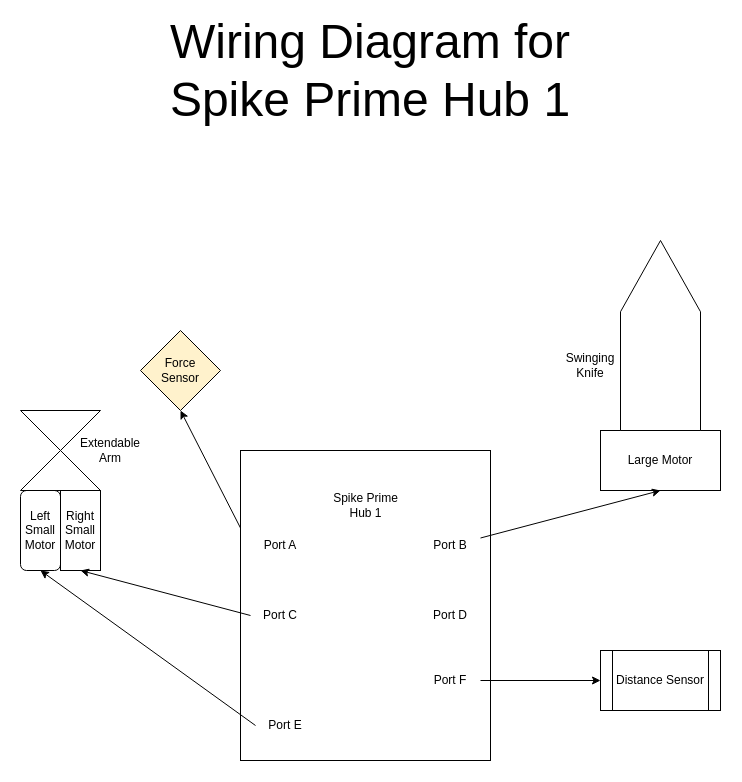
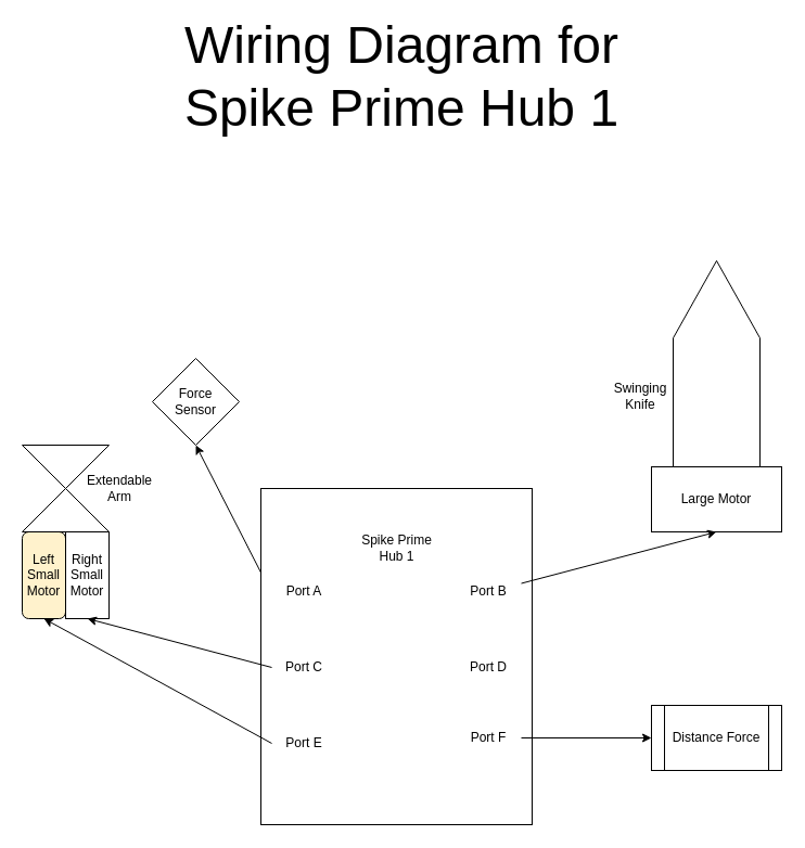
  <mxCell id="0" />
  <mxCell id="1" parent="0" />
  <mxCell id="2" value="" style="rounded=0;whiteSpace=wrap;html=1;" vertex="1" parent="1"><mxGeometry x="240" y="450" width="250" height="310" as="geometry" /></mxCell>
  <mxCell id="3" value="Spike Prime Hub 1" style="text;html=1;strokeColor=none;fillColor=none;align=center;verticalAlign=middle;whiteSpace=wrap;rounded=0;" vertex="1" parent="1"><mxGeometry x="323" y="490" width="85" height="30" as="geometry" /></mxCell>
  <mxCell id="4" value="Port A" style="text;html=1;strokeColor=none;fillColor=none;align=center;verticalAlign=middle;whiteSpace=wrap;rounded=0;" vertex="1" parent="1"><mxGeometry x="250" y="530" width="60" height="30" as="geometry" /></mxCell>
  <mxCell id="5" value="Port C" style="text;html=1;strokeColor=none;fillColor=none;align=center;verticalAlign=middle;whiteSpace=wrap;rounded=0;" vertex="1" parent="1"><mxGeometry x="250" y="600" width="60" height="30" as="geometry" /></mxCell>
- <mxCell id="6" value="Port E" style="text;html=1;strokeColor=none;fillColor=none;align=center;verticalAlign=middle;whiteSpace=wrap;rounded=0;" vertex="1" parent="1"><mxGeometry x="255" y="710" width="60" height="30" as="geometry" /></mxCell>
+ <mxCell id="6" value="Port E" style="text;html=1;strokeColor=none;fillColor=none;align=center;verticalAlign=middle;whiteSpace=wrap;rounded=0;" vertex="1" parent="1"><mxGeometry x="250" y="670" width="60" height="30" as="geometry" /></mxCell>
  <mxCell id="7" value="Port B" style="text;html=1;strokeColor=none;fillColor=none;align=center;verticalAlign=middle;whiteSpace=wrap;rounded=0;" vertex="1" parent="1"><mxGeometry x="420" y="530" width="60" height="30" as="geometry" /></mxCell>
  <mxCell id="8" value="Port D" style="text;html=1;strokeColor=none;fillColor=none;align=center;verticalAlign=middle;whiteSpace=wrap;rounded=0;" vertex="1" parent="1"><mxGeometry x="420" y="600" width="60" height="30" as="geometry" /></mxCell>
  <mxCell id="9" value="Port F" style="text;html=1;strokeColor=none;fillColor=none;align=center;verticalAlign=middle;whiteSpace=wrap;rounded=0;" vertex="1" parent="1"><mxGeometry x="420" y="665" width="60" height="30" as="geometry" /></mxCell>
- <mxCell id="10" value="Left Small Motor" style="rounded=1;whiteSpace=wrap;html=1;" vertex="1" parent="1"><mxGeometry x="20" y="490" width="40" height="80" as="geometry" /></mxCell>
+ <mxCell id="10" value="Left Small Motor" style="rounded=1;whiteSpace=wrap;html=1;fillColor=#fff2cc;" vertex="1" parent="1"><mxGeometry x="20" y="490" width="40" height="80" as="geometry" /></mxCell>
  <mxCell id="11" value="Large Motor" style="whiteSpace=wrap;html=1;rounded=0;" vertex="1" parent="1"><mxGeometry x="600" y="430" width="120" height="60" as="geometry" /></mxCell>
  <mxCell id="12" value="Right Small Motor" style="whiteSpace=wrap;html=1;rounded=0;" vertex="1" parent="1"><mxGeometry x="60" y="490" width="40" height="80" as="geometry" /></mxCell>
  <mxCell id="13" value="" style="endArrow=classic;html=1;rounded=0;exitX=0;exitY=0.5;exitDx=0;exitDy=0;entryX=0.5;entryY=1;entryDx=0;entryDy=0;" edge="1" parent="1" source="5" target="12"><mxGeometry width="50" height="50" relative="1" as="geometry"><mxPoint x="400" y="730" as="sourcePoint" /><mxPoint x="450" y="680" as="targetPoint" /></mxGeometry></mxCell>
  <mxCell id="14" value="" style="endArrow=classic;html=1;rounded=0;exitX=0;exitY=0.5;exitDx=0;exitDy=0;entryX=0.5;entryY=1;entryDx=0;entryDy=0;" edge="1" parent="1" source="6" target="10"><mxGeometry width="50" height="50" relative="1" as="geometry"><mxPoint x="400" y="580" as="sourcePoint" /><mxPoint x="450" y="530" as="targetPoint" /></mxGeometry></mxCell>
  <mxCell id="15" value="" style="shape=collate;whiteSpace=wrap;html=1;" vertex="1" parent="1"><mxGeometry x="20" y="410" width="80" height="80" as="geometry" /></mxCell>
  <mxCell id="16" value="Extendable Arm" style="text;html=1;strokeColor=none;fillColor=none;align=center;verticalAlign=middle;whiteSpace=wrap;rounded=0;" vertex="1" parent="1"><mxGeometry x="80" y="435" width="60" height="30" as="geometry" /></mxCell>
  <mxCell id="17" value="" style="shape=offPageConnector;whiteSpace=wrap;html=1;rotation=-180;" vertex="1" parent="1"><mxGeometry x="620" y="240" width="80" height="190" as="geometry" /></mxCell>
  <mxCell id="18" value="" style="endArrow=classic;html=1;rounded=0;entryX=0.5;entryY=1;entryDx=0;entryDy=0;exitX=1;exitY=0.25;exitDx=0;exitDy=0;" edge="1" parent="1" source="7" target="11"><mxGeometry width="50" height="50" relative="1" as="geometry"><mxPoint x="400" y="570" as="sourcePoint" /><mxPoint x="450" y="520" as="targetPoint" /></mxGeometry></mxCell>
  <mxCell id="19" value="Swinging Knife" style="text;html=1;strokeColor=none;fillColor=none;align=center;verticalAlign=middle;whiteSpace=wrap;rounded=0;" vertex="1" parent="1"><mxGeometry x="560" y="350" width="60" height="30" as="geometry" /></mxCell>
  <mxCell id="20" value="" style="endArrow=classic;html=1;rounded=0;exitX=0;exitY=0.25;exitDx=0;exitDy=0;" edge="1" parent="1" source="2"><mxGeometry width="50" height="50" relative="1" as="geometry"><mxPoint x="400" y="720" as="sourcePoint" /><mxPoint x="180" y="410" as="targetPoint" /></mxGeometry></mxCell>
- <mxCell id="21" value="Force &lt;br&gt;Sensor" style="rhombus;whiteSpace=wrap;html=1;fillColor=#fff2cc;" vertex="1" parent="1"><mxGeometry x="140" y="330" width="80" height="80" as="geometry" /></mxCell>
- <mxCell id="22" value="Distance Sensor" style="shape=process;whiteSpace=wrap;html=1;backgroundOutline=1;" vertex="1" parent="1"><mxGeometry x="600" y="650" width="120" height="60" as="geometry" /></mxCell>
+ <mxCell id="21" value="Force &lt;br&gt;Sensor" style="rhombus;whiteSpace=wrap;html=1;" vertex="1" parent="1"><mxGeometry x="140" y="330" width="80" height="80" as="geometry" /></mxCell>
+ <mxCell id="22" value="Distance Force" style="shape=process;whiteSpace=wrap;html=1;backgroundOutline=1;" vertex="1" parent="1"><mxGeometry x="600" y="650" width="120" height="60" as="geometry" /></mxCell>
  <mxCell id="23" value="" style="endArrow=classic;html=1;rounded=0;exitX=1;exitY=0.5;exitDx=0;exitDy=0;entryX=0;entryY=0.5;entryDx=0;entryDy=0;" edge="1" parent="1" source="9" target="22"><mxGeometry width="50" height="50" relative="1" as="geometry"><mxPoint x="400" y="590" as="sourcePoint" /><mxPoint x="450" y="540" as="targetPoint" /></mxGeometry></mxCell>
  <mxCell id="24" value="&lt;font style=&quot;font-size: 48px&quot;&gt;Wiring Diagram for Spike Prime Hub 1&lt;/font&gt;" style="text;html=1;strokeColor=none;fillColor=none;align=center;verticalAlign=middle;whiteSpace=wrap;rounded=0;" vertex="1" parent="1"><mxGeometry x="160" y="20" width="420" height="100" as="geometry" /></mxCell>
